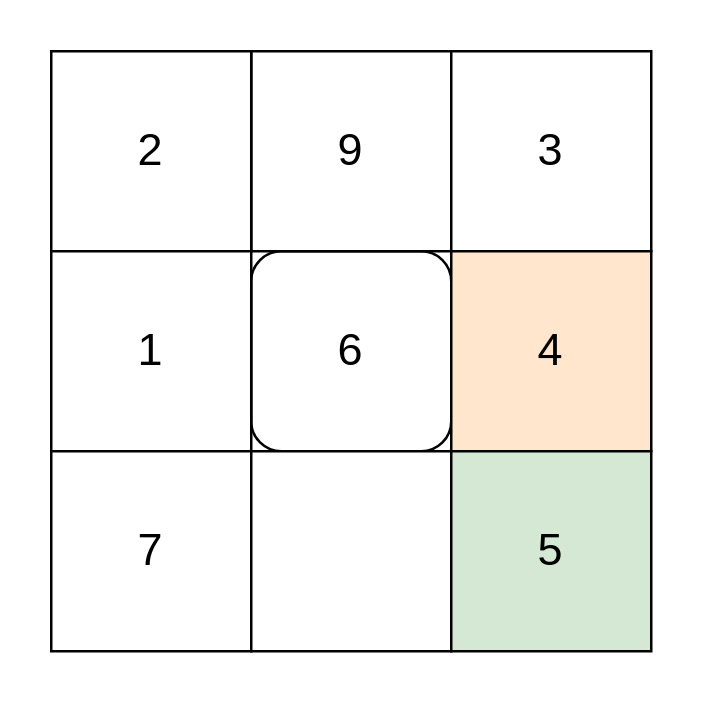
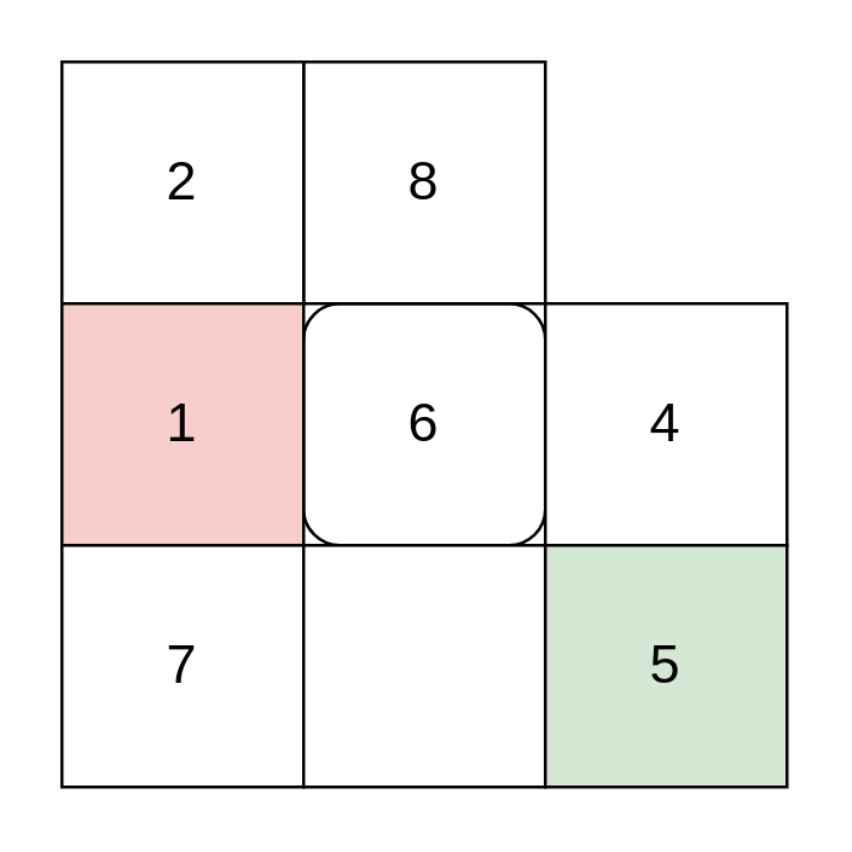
  <mxCell id="0" />
  <mxCell id="1" parent="0" />
  <mxCell id="2" value="6" style="whiteSpace=wrap;html=1;aspect=fixed;fontSize=18;rounded=1;" vertex="1" parent="1"><mxGeometry x="100" y="100" width="80" height="80" as="geometry" /></mxCell>
- <mxCell id="3" value="9" style="whiteSpace=wrap;html=1;aspect=fixed;fontSize=18;" vertex="1" parent="1"><mxGeometry x="100" y="20" width="80" height="80" as="geometry" /></mxCell>
- <mxCell id="4" value="3" style="whiteSpace=wrap;html=1;aspect=fixed;fontSize=18;" vertex="1" parent="1"><mxGeometry x="180" y="20" width="80" height="80" as="geometry" /></mxCell>
- <mxCell id="5" value="4" style="whiteSpace=wrap;html=1;aspect=fixed;fontSize=18;fillColor=#ffe6cc;" vertex="1" parent="1"><mxGeometry x="180" y="100" width="80" height="80" as="geometry" /></mxCell>
+ <mxCell id="3" value="8" style="whiteSpace=wrap;html=1;aspect=fixed;fontSize=18;" vertex="1" parent="1"><mxGeometry x="100" y="20" width="80" height="80" as="geometry" /></mxCell>
+ <mxCell id="5" value="4" style="whiteSpace=wrap;html=1;aspect=fixed;fontSize=18;" vertex="1" parent="1"><mxGeometry x="180" y="100" width="80" height="80" as="geometry" /></mxCell>
  <mxCell id="6" value="2" style="whiteSpace=wrap;html=1;aspect=fixed;fontSize=18;" vertex="1" parent="1"><mxGeometry x="20" y="20" width="80" height="80" as="geometry" /></mxCell>
- <mxCell id="7" value="1" style="whiteSpace=wrap;html=1;aspect=fixed;fontSize=18;" vertex="1" parent="1"><mxGeometry x="20" y="100" width="80" height="80" as="geometry" /></mxCell>
+ <mxCell id="7" value="1" style="whiteSpace=wrap;html=1;aspect=fixed;fontSize=18;fillColor=#f8cecc;" vertex="1" parent="1"><mxGeometry x="20" y="100" width="80" height="80" as="geometry" /></mxCell>
  <mxCell id="8" value="7" style="whiteSpace=wrap;html=1;aspect=fixed;fontSize=18;" vertex="1" parent="1"><mxGeometry x="20" y="180" width="80" height="80" as="geometry" /></mxCell>
  <mxCell id="9" value="" style="whiteSpace=wrap;html=1;aspect=fixed;" vertex="1" parent="1"><mxGeometry x="100" y="180" width="80" height="80" as="geometry" /></mxCell>
  <mxCell id="10" value="5" style="whiteSpace=wrap;html=1;aspect=fixed;fontSize=18;fillColor=#d5e8d4;" vertex="1" parent="1"><mxGeometry x="180" y="180" width="80" height="80" as="geometry" /></mxCell>
